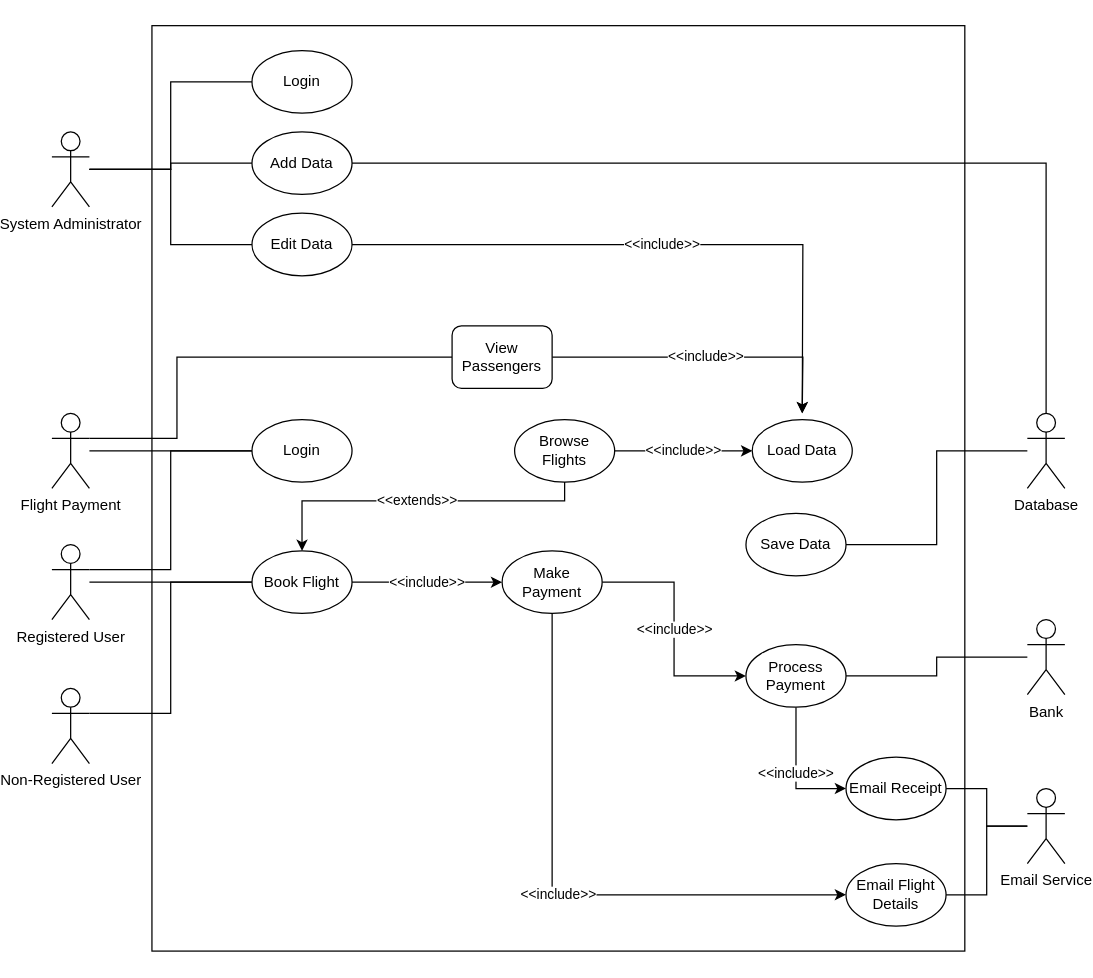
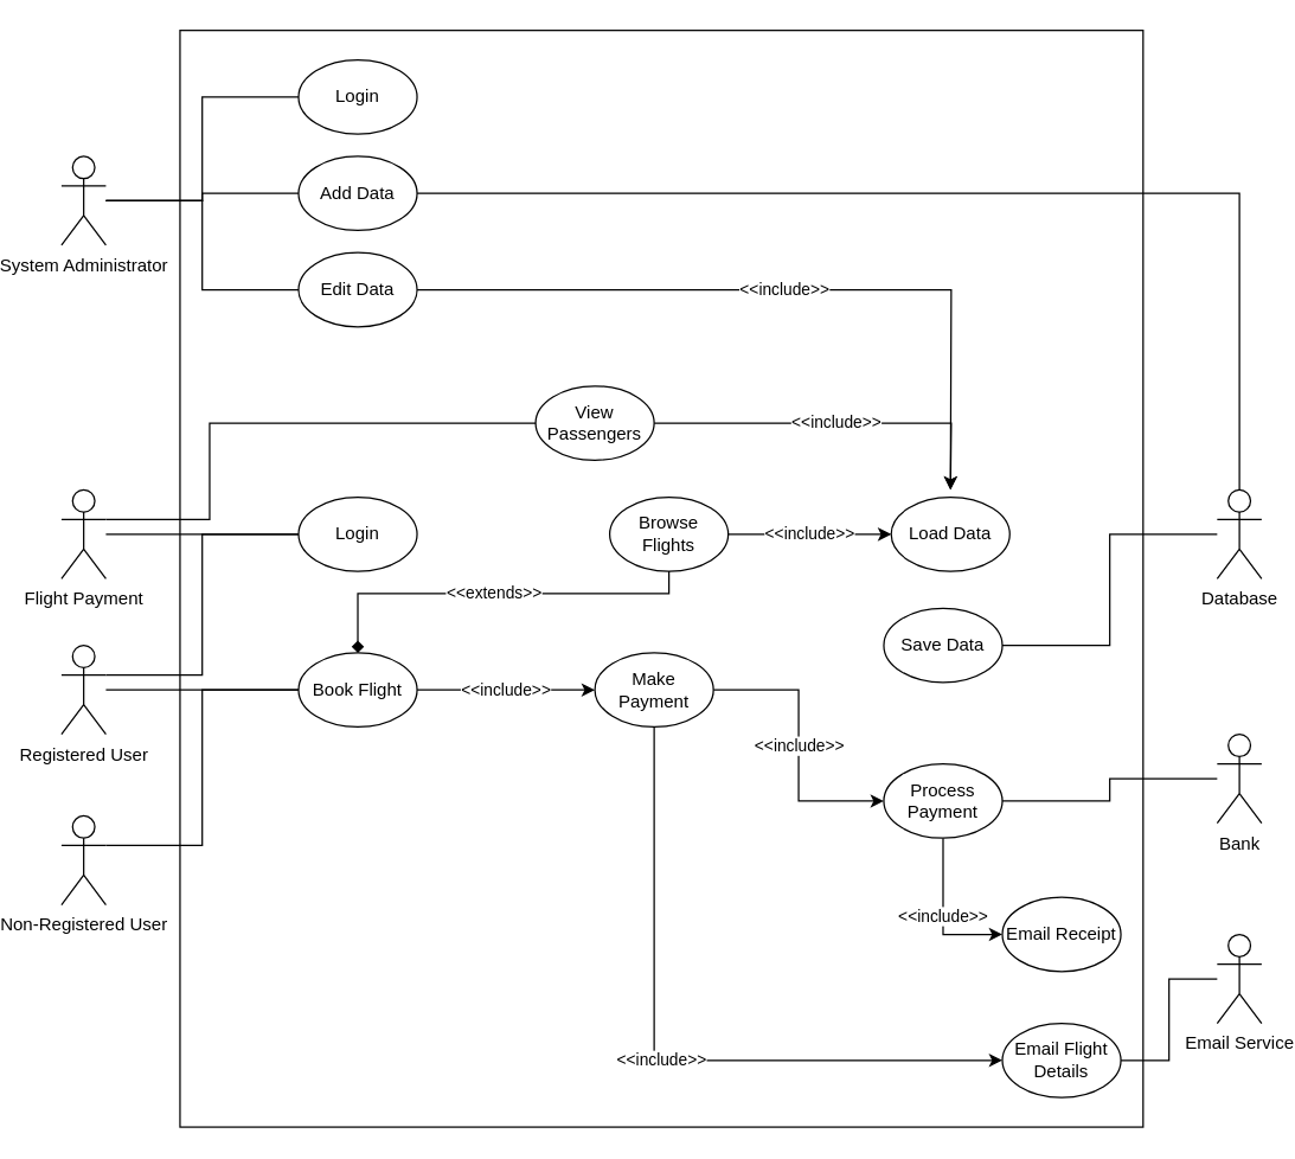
  <mxCell id="0" />
  <mxCell id="1" parent="0" />
  <mxCell id="2" value="" style="rounded=0;whiteSpace=wrap;html=1;" vertex="1" parent="1"><mxGeometry x="100" y="20" width="650" height="740" as="geometry" /></mxCell>
  <mxCell id="3" style="edgeStyle=orthogonalEdgeStyle;rounded=0;orthogonalLoop=1;jettySize=auto;html=1;entryX=0;entryY=0.5;entryDx=0;entryDy=0;exitX=1;exitY=0.333;exitDx=0;exitDy=0;exitPerimeter=0;endArrow=none;endFill=0;" edge="1" parent="1" source="4" target="20"><mxGeometry relative="1" as="geometry" /></mxCell>
  <mxCell id="4" value="Non-Registered User" style="shape=umlActor;verticalLabelPosition=bottom;verticalAlign=top;html=1;" vertex="1" parent="1"><mxGeometry x="20" y="550" width="30" height="60" as="geometry" /></mxCell>
  <mxCell id="5" style="edgeStyle=orthogonalEdgeStyle;rounded=0;orthogonalLoop=1;jettySize=auto;html=1;entryX=0;entryY=0.5;entryDx=0;entryDy=0;endArrow=none;endFill=0;exitX=1;exitY=0.333;exitDx=0;exitDy=0;exitPerimeter=0;" edge="1" parent="1" source="7" target="28"><mxGeometry relative="1" as="geometry" /></mxCell>
  <mxCell id="6" style="edgeStyle=orthogonalEdgeStyle;rounded=0;orthogonalLoop=1;jettySize=auto;html=1;entryX=0;entryY=0.5;entryDx=0;entryDy=0;endArrow=none;endFill=0;" edge="1" parent="1" source="7" target="20"><mxGeometry relative="1" as="geometry" /></mxCell>
  <mxCell id="7" value="Registered User" style="shape=umlActor;verticalLabelPosition=bottom;verticalAlign=top;html=1;" vertex="1" parent="1"><mxGeometry x="20" y="435" width="30" height="60" as="geometry" /></mxCell>
  <mxCell id="8" style="edgeStyle=orthogonalEdgeStyle;rounded=0;orthogonalLoop=1;jettySize=auto;html=1;entryX=0;entryY=0.5;entryDx=0;entryDy=0;endArrow=none;endFill=0;" edge="1" parent="1" source="10" target="28"><mxGeometry relative="1" as="geometry" /></mxCell>
  <mxCell id="9" style="edgeStyle=orthogonalEdgeStyle;rounded=0;orthogonalLoop=1;jettySize=auto;html=1;entryX=0;entryY=0.5;entryDx=0;entryDy=0;exitX=1;exitY=0.333;exitDx=0;exitDy=0;exitPerimeter=0;endArrow=none;endFill=0;" edge="1" parent="1" source="10" target="38"><mxGeometry relative="1" as="geometry"><Array as="points"><mxPoint x="120" y="350" /><mxPoint x="120" y="285" /></Array></mxGeometry></mxCell>
  <mxCell id="10" value="Flight Payment" style="shape=umlActor;verticalLabelPosition=bottom;verticalAlign=top;html=1;" vertex="1" parent="1"><mxGeometry x="20" y="330" width="30" height="60" as="geometry" /></mxCell>
  <mxCell id="11" style="edgeStyle=orthogonalEdgeStyle;rounded=0;orthogonalLoop=1;jettySize=auto;html=1;entryX=0;entryY=0.5;entryDx=0;entryDy=0;endArrow=none;endFill=0;" edge="1" parent="1" source="14" target="39"><mxGeometry relative="1" as="geometry" /></mxCell>
  <mxCell id="12" style="edgeStyle=orthogonalEdgeStyle;rounded=0;orthogonalLoop=1;jettySize=auto;html=1;entryX=0;entryY=0.5;entryDx=0;entryDy=0;endArrow=none;endFill=0;" edge="1" parent="1" source="14" target="41"><mxGeometry relative="1" as="geometry" /></mxCell>
  <mxCell id="13" style="edgeStyle=orthogonalEdgeStyle;rounded=0;orthogonalLoop=1;jettySize=auto;html=1;endArrow=none;endFill=0;" edge="1" parent="1" source="14" target="42"><mxGeometry relative="1" as="geometry" /></mxCell>
  <mxCell id="14" value="System Administrator" style="shape=umlActor;verticalLabelPosition=bottom;verticalAlign=top;html=1;" vertex="1" parent="1"><mxGeometry x="20" y="105" width="30" height="60" as="geometry" /></mxCell>
  <mxCell id="15" value="Bank" style="shape=umlActor;verticalLabelPosition=bottom;verticalAlign=top;html=1;" vertex="1" parent="1"><mxGeometry x="800" y="495" width="30" height="60" as="geometry" /></mxCell>
  <mxCell id="16" style="edgeStyle=orthogonalEdgeStyle;rounded=0;orthogonalLoop=1;jettySize=auto;html=1;entryX=1;entryY=0.5;entryDx=0;entryDy=0;endArrow=none;endFill=0;startArrow=none;startFill=0;" edge="1" parent="1" source="17" target="36"><mxGeometry relative="1" as="geometry" /></mxCell>
  <mxCell id="17" value="Database" style="shape=umlActor;verticalLabelPosition=bottom;verticalAlign=top;html=1;" vertex="1" parent="1"><mxGeometry x="800" y="330" width="30" height="60" as="geometry" /></mxCell>
  <mxCell id="18" value="Email Service" style="shape=umlActor;verticalLabelPosition=bottom;verticalAlign=top;html=1;" vertex="1" parent="1"><mxGeometry x="800" y="630" width="30" height="60" as="geometry" /></mxCell>
  <mxCell id="19" value="&amp;lt;&amp;lt;include&amp;gt;&amp;gt;" style="edgeStyle=orthogonalEdgeStyle;rounded=0;orthogonalLoop=1;jettySize=auto;html=1;entryX=0;entryY=0.5;entryDx=0;entryDy=0;" edge="1" parent="1" source="20" target="31"><mxGeometry relative="1" as="geometry"><mxPoint as="offset" /></mxGeometry></mxCell>
  <mxCell id="20" value="Book Flight" style="ellipse;whiteSpace=wrap;html=1;" vertex="1" parent="1"><mxGeometry x="180" y="440" width="80" height="50" as="geometry" /></mxCell>
  <mxCell id="21" style="edgeStyle=orthogonalEdgeStyle;rounded=0;orthogonalLoop=1;jettySize=auto;html=1;endArrow=none;endFill=0;" edge="1" parent="1" source="22" target="18"><mxGeometry relative="1" as="geometry" /></mxCell>
  <mxCell id="22" value="Email Flight Details" style="ellipse;whiteSpace=wrap;html=1;" vertex="1" parent="1"><mxGeometry x="655" y="690" width="80" height="50" as="geometry" /></mxCell>
  <mxCell id="23" style="edgeStyle=orthogonalEdgeStyle;rounded=0;orthogonalLoop=1;jettySize=auto;html=1;endArrow=none;endFill=0;" edge="1" parent="1" source="25" target="15"><mxGeometry relative="1" as="geometry" /></mxCell>
  <mxCell id="24" value="&amp;lt;&amp;lt;include&amp;gt;&amp;gt;" style="edgeStyle=orthogonalEdgeStyle;rounded=0;orthogonalLoop=1;jettySize=auto;html=1;entryX=0;entryY=0.5;entryDx=0;entryDy=0;" edge="1" parent="1" source="25" target="27"><mxGeometry relative="1" as="geometry" /></mxCell>
  <mxCell id="25" value="Process Payment" style="ellipse;whiteSpace=wrap;html=1;" vertex="1" parent="1"><mxGeometry x="575" y="515" width="80" height="50" as="geometry" /></mxCell>
- <mxCell id="26" style="edgeStyle=orthogonalEdgeStyle;rounded=0;orthogonalLoop=1;jettySize=auto;html=1;endArrow=none;endFill=0;" edge="1" parent="1" source="27" target="18"><mxGeometry relative="1" as="geometry" /></mxCell>
  <mxCell id="27" value="Email Receipt" style="ellipse;whiteSpace=wrap;html=1;" vertex="1" parent="1"><mxGeometry x="655" y="605" width="80" height="50" as="geometry" /></mxCell>
  <mxCell id="28" value="Login" style="ellipse;whiteSpace=wrap;html=1;" vertex="1" parent="1"><mxGeometry x="180" y="335" width="80" height="50" as="geometry" /></mxCell>
  <mxCell id="29" value="&amp;lt;&amp;lt;include&amp;gt;&amp;gt;" style="edgeStyle=orthogonalEdgeStyle;rounded=0;orthogonalLoop=1;jettySize=auto;html=1;entryX=0;entryY=0.5;entryDx=0;entryDy=0;" edge="1" parent="1" source="31" target="25"><mxGeometry relative="1" as="geometry" /></mxCell>
  <mxCell id="30" value="&amp;lt;&amp;lt;include&amp;gt;&amp;gt;" style="edgeStyle=orthogonalEdgeStyle;rounded=0;orthogonalLoop=1;jettySize=auto;html=1;entryX=0;entryY=0.5;entryDx=0;entryDy=0;" edge="1" parent="1" source="31" target="22"><mxGeometry relative="1" as="geometry"><Array as="points"><mxPoint x="420" y="715" /></Array></mxGeometry></mxCell>
  <mxCell id="31" value="Make Payment" style="ellipse;whiteSpace=wrap;html=1;" vertex="1" parent="1"><mxGeometry x="380" y="440" width="80" height="50" as="geometry" /></mxCell>
  <mxCell id="32" value="&amp;lt;&amp;lt;include&amp;gt;&amp;gt;" style="edgeStyle=orthogonalEdgeStyle;rounded=0;orthogonalLoop=1;jettySize=auto;html=1;entryX=0;entryY=0.5;entryDx=0;entryDy=0;" edge="1" parent="1" source="34" target="35"><mxGeometry relative="1" as="geometry" /></mxCell>
- <mxCell id="33" value="&amp;lt;&amp;lt;extends&amp;gt;&amp;gt;" style="edgeStyle=orthogonalEdgeStyle;rounded=0;orthogonalLoop=1;jettySize=auto;html=1;entryX=0.5;entryY=0;entryDx=0;entryDy=0;" edge="1" parent="1" source="34" target="20"><mxGeometry relative="1" as="geometry"><Array as="points"><mxPoint x="430" y="400" /><mxPoint x="220" y="400" /></Array></mxGeometry></mxCell>
+ <mxCell id="33" value="&amp;lt;&amp;lt;extends&amp;gt;&amp;gt;" style="edgeStyle=orthogonalEdgeStyle;rounded=0;orthogonalLoop=1;jettySize=auto;html=1;entryX=0.5;entryY=0;entryDx=0;entryDy=0;endArrow=diamond;" edge="1" parent="1" source="34" target="20"><mxGeometry relative="1" as="geometry"><Array as="points"><mxPoint x="430" y="400" /><mxPoint x="220" y="400" /></Array></mxGeometry></mxCell>
  <mxCell id="34" value="Browse Flights" style="ellipse;whiteSpace=wrap;html=1;" vertex="1" parent="1"><mxGeometry x="390" y="335" width="80" height="50" as="geometry" /></mxCell>
  <mxCell id="35" value="Load Data" style="ellipse;whiteSpace=wrap;html=1;" vertex="1" parent="1"><mxGeometry x="580" y="335" width="80" height="50" as="geometry" /></mxCell>
  <mxCell id="36" value="Save Data" style="ellipse;whiteSpace=wrap;html=1;" vertex="1" parent="1"><mxGeometry x="575" y="410" width="80" height="50" as="geometry" /></mxCell>
  <mxCell id="37" value="&amp;lt;&amp;lt;include&amp;gt;&amp;gt;" style="edgeStyle=orthogonalEdgeStyle;rounded=0;orthogonalLoop=1;jettySize=auto;html=1;" edge="1" parent="1" source="38"><mxGeometry relative="1" as="geometry"><mxPoint x="620" y="330" as="targetPoint" /></mxGeometry></mxCell>
- <mxCell id="38" value="View Passengers" style="whiteSpace=wrap;html=1;rounded=1;" vertex="1" parent="1"><mxGeometry x="340" y="260" width="80" height="50" as="geometry" /></mxCell>
+ <mxCell id="38" value="View Passengers" style="ellipse;whiteSpace=wrap;html=1;" vertex="1" parent="1"><mxGeometry x="340" y="260" width="80" height="50" as="geometry" /></mxCell>
  <mxCell id="39" value="Login" style="ellipse;whiteSpace=wrap;html=1;" vertex="1" parent="1"><mxGeometry x="180" y="40" width="80" height="50" as="geometry" /></mxCell>
  <mxCell id="40" value="&amp;lt;&amp;lt;include&amp;gt;&amp;gt;" style="edgeStyle=orthogonalEdgeStyle;rounded=0;orthogonalLoop=1;jettySize=auto;html=1;" edge="1" parent="1" source="41"><mxGeometry relative="1" as="geometry"><mxPoint x="620" y="330" as="targetPoint" /></mxGeometry></mxCell>
  <mxCell id="41" value="Edit Data" style="ellipse;whiteSpace=wrap;html=1;" vertex="1" parent="1"><mxGeometry x="180" y="170" width="80" height="50" as="geometry" /></mxCell>
  <mxCell id="42" value="Add Data" style="ellipse;whiteSpace=wrap;html=1;" vertex="1" parent="1"><mxGeometry x="180" y="105" width="80" height="50" as="geometry" /></mxCell>
  <mxCell id="43" style="edgeStyle=orthogonalEdgeStyle;rounded=0;orthogonalLoop=1;jettySize=auto;html=1;entryX=0.5;entryY=0;entryDx=0;entryDy=0;entryPerimeter=0;endArrow=none;endFill=0;" edge="1" parent="1" source="42" target="17"><mxGeometry relative="1" as="geometry" /></mxCell>
